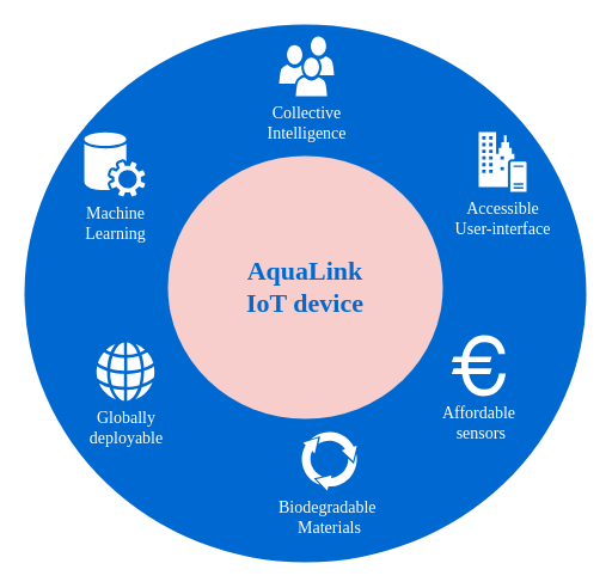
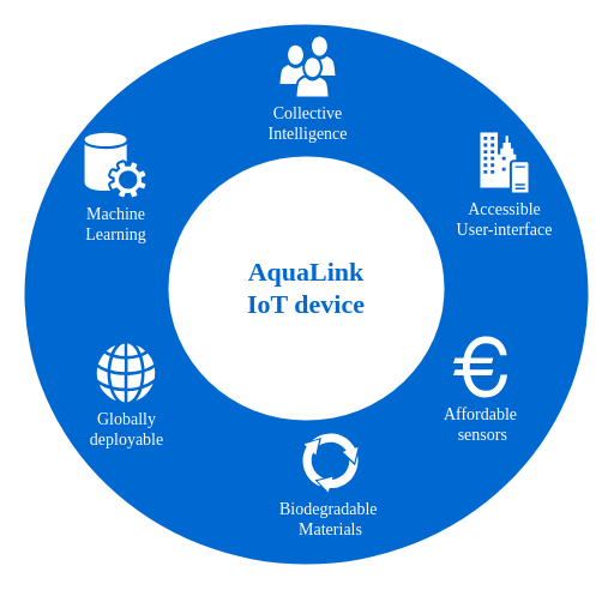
  <mxCell id="0" />
  <mxCell id="1" parent="0" />
  <mxCell id="2" value="" style="ellipse;whiteSpace=wrap;html=1;rounded=0;shadow=0;comic=0;strokeWidth=1;fontFamily=Verdana;fontSize=14;strokeColor=none;fillColor=#0069D1;" parent="1" vertex="1"><mxGeometry x="20" y="20" width="470" height="450" as="geometry" /></mxCell>
- <mxCell id="3" value="AquaLink &lt;br&gt;IoT device" style="ellipse;whiteSpace=wrap;html=1;rounded=0;shadow=0;comic=0;strokeWidth=1;fontFamily=Verdana;fontSize=22;strokeColor=none;fillColor=#f8cecc;fontColor=#0069D1;fontStyle=1;" parent="1" vertex="1"><mxGeometry x="140" y="130" width="230" height="220" as="geometry" /></mxCell>
+ <mxCell id="3" value="AquaLink &lt;br&gt;IoT device" style="ellipse;whiteSpace=wrap;html=1;rounded=0;shadow=0;comic=0;strokeWidth=1;fontFamily=Verdana;fontSize=22;strokeColor=none;fillColor=#ffffff;fontColor=#0069D1;fontStyle=1" parent="1" vertex="1"><mxGeometry x="140" y="130" width="230" height="220" as="geometry" /></mxCell>
  <mxCell id="4" value="Collective &lt;br&gt;Intelligence" style="shadow=0;dashed=0;html=1;strokeColor=none;fillColor=#ffffff;labelPosition=center;verticalLabelPosition=bottom;verticalAlign=top;shape=mxgraph.office.users.users;rounded=0;comic=0;fontFamily=Verdana;fontSize=14;fontColor=#FFFFFF;" parent="1" vertex="1"><mxGeometry x="233" y="30" width="46" height="50" as="geometry" /></mxCell>
  <mxCell id="5" value="Machine&lt;br&gt;Learning" style="shadow=0;dashed=0;html=1;strokeColor=none;fillColor=#ffffff;labelPosition=center;verticalLabelPosition=bottom;verticalAlign=top;shape=mxgraph.office.services.central_management_service;rounded=0;comic=0;fontFamily=Verdana;fontSize=14;fontColor=#FFFFFF;" parent="1" vertex="1"><mxGeometry x="70" y="110" width="51" height="54" as="geometry" /></mxCell>
  <mxCell id="6" value="Accessible&lt;br&gt;User-interface&lt;br&gt;" style="shadow=0;dashed=0;html=1;strokeColor=none;fillColor=#ffffff;labelPosition=center;verticalLabelPosition=bottom;verticalAlign=top;shape=mxgraph.office.servers.on_premises_server;rounded=0;comic=0;fontFamily=Verdana;fontSize=14;fontColor=#FFFFFF;" parent="1" vertex="1"><mxGeometry x="400" y="110" width="40" height="50" as="geometry" /></mxCell>
  <mxCell id="7" value="Globally&lt;br&gt;deployable" style="shadow=0;dashed=0;html=1;strokeColor=none;fillColor=#ffffff;labelPosition=center;verticalLabelPosition=bottom;verticalAlign=top;shape=mxgraph.office.concepts.globe_internet;rounded=0;comic=0;fontFamily=Verdana;fontSize=14;fontColor=#FFFFFF;" parent="1" vertex="1"><mxGeometry x="80" y="286" width="49" height="49" as="geometry" /></mxCell>
  <mxCell id="8" value="Biodegradable&amp;nbsp;&lt;br&gt;Materials" style="shadow=0;dashed=0;html=1;strokeColor=none;shape=mxgraph.mscae.general.continuous_cycle;fillColor=#ffffff;rounded=0;comic=0;fontFamily=Verdana;fontSize=14;fontColor=#FFFFFF;verticalAlign=top;labelPosition=center;verticalLabelPosition=bottom;align=center;" parent="1" vertex="1"><mxGeometry x="251" y="360" width="48" height="50" as="geometry" /></mxCell>
  <mxCell id="9" value="Affordable&lt;br&gt;&amp;nbsp;sensors" style="shape=mxgraph.signs.travel.euro;html=1;fillColor=#ffffff;strokeColor=none;verticalLabelPosition=bottom;verticalAlign=top;align=center;rounded=0;shadow=0;dashed=0;comic=0;fontFamily=Verdana;fontSize=14;fontColor=#FFFFFF;" parent="1" vertex="1"><mxGeometry x="377.5" y="280" width="45" height="51" as="geometry" /></mxCell>
